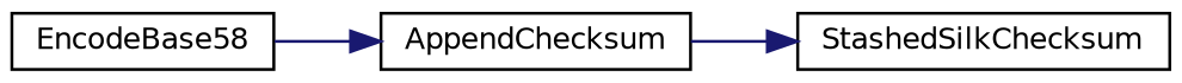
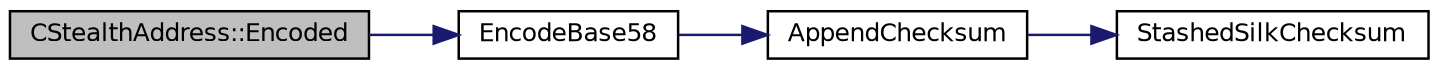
  digraph {
    rankdir=LR
    node [color=black fillcolor=white fontname=Helvetica fontsize=10 shape=record style=filled]
    edge [color=midnightblue fontname=Helvetica fontsize=10 labelfontname=Helvetica labelfontsize=10 style=solid]
+   n1 [fillcolor=grey75 fontcolor=black height=0.2 label="CStealthAddress::Encoded" width=0.4]
    n2 [height=0.2 label=EncodeBase58 width=0.4]
    n3 [height=0.2 label=AppendChecksum width=0.4]
    n4 [height=0.2 label=StashedSilkChecksum width=0.4]
+   n1 -> n2
    n2 -> n3
    n3 -> n4
  }
